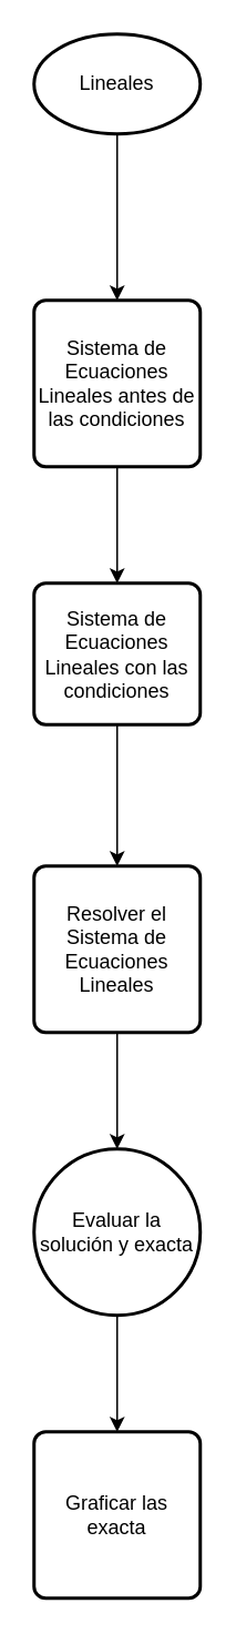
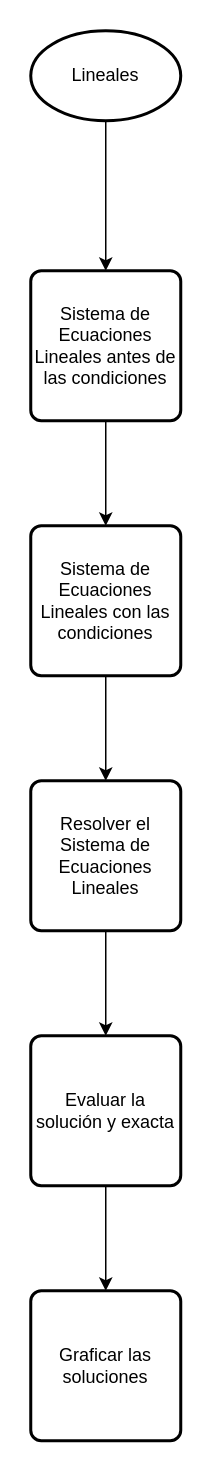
  <mxCell id="0" />
  <mxCell id="1" parent="0" />
  <mxCell id="2" style="edgeStyle=orthogonalEdgeStyle;rounded=0;orthogonalLoop=1;jettySize=auto;html=1;exitX=0.5;exitY=1;exitDx=0;exitDy=0;exitPerimeter=0;entryX=0.5;entryY=0;entryDx=0;entryDy=0;" edge="1" parent="1" source="3" target="5"><mxGeometry relative="1" as="geometry" /></mxCell>
  <mxCell id="3" value="Lineales" style="strokeWidth=2;html=1;shape=mxgraph.flowchart.start_1;whiteSpace=wrap;" vertex="1" parent="1"><mxGeometry x="20" y="20" width="100" height="60" as="geometry" /></mxCell>
  <mxCell id="4" style="edgeStyle=orthogonalEdgeStyle;rounded=0;orthogonalLoop=1;jettySize=auto;html=1;exitX=0.5;exitY=1;exitDx=0;exitDy=0;entryX=0.5;entryY=0;entryDx=0;entryDy=0;" edge="1" parent="1" source="5" target="7"><mxGeometry relative="1" as="geometry" /></mxCell>
  <mxCell id="5" value="Sistema de Ecuaciones Lineales antes de las condiciones" style="rounded=1;whiteSpace=wrap;html=1;absoluteArcSize=1;arcSize=14;strokeWidth=2;" vertex="1" parent="1"><mxGeometry x="20" y="180" width="100" height="100" as="geometry" /></mxCell>
  <mxCell id="6" style="edgeStyle=orthogonalEdgeStyle;rounded=0;orthogonalLoop=1;jettySize=auto;html=1;exitX=0.5;exitY=1;exitDx=0;exitDy=0;" edge="1" parent="1" source="7" target="9"><mxGeometry relative="1" as="geometry" /></mxCell>
- <mxCell id="7" value="Sistema de Ecuaciones Lineales con las condiciones" style="rounded=1;whiteSpace=wrap;html=1;absoluteArcSize=1;arcSize=14;strokeWidth=2;" vertex="1" parent="1"><mxGeometry x="20" y="350" width="100" height="85" as="geometry" /></mxCell>
+ <mxCell id="7" value="Sistema de Ecuaciones Lineales con las condiciones" style="rounded=1;whiteSpace=wrap;html=1;absoluteArcSize=1;arcSize=14;strokeWidth=2;" vertex="1" parent="1"><mxGeometry x="20" y="350" width="100" height="100" as="geometry" /></mxCell>
  <mxCell id="8" style="edgeStyle=orthogonalEdgeStyle;rounded=0;orthogonalLoop=1;jettySize=auto;html=1;exitX=0.5;exitY=1;exitDx=0;exitDy=0;entryX=0.5;entryY=0;entryDx=0;entryDy=0;" edge="1" parent="1" source="9" target="11"><mxGeometry relative="1" as="geometry" /></mxCell>
  <mxCell id="9" value="Resolver el Sistema de Ecuaciones Lineales" style="rounded=1;whiteSpace=wrap;html=1;absoluteArcSize=1;arcSize=14;strokeWidth=2;" vertex="1" parent="1"><mxGeometry x="20" y="520" width="100" height="100" as="geometry" /></mxCell>
  <mxCell id="10" style="edgeStyle=orthogonalEdgeStyle;rounded=0;orthogonalLoop=1;jettySize=auto;html=1;exitX=0.5;exitY=1;exitDx=0;exitDy=0;entryX=0.5;entryY=0;entryDx=0;entryDy=0;" edge="1" parent="1" source="11" target="12"><mxGeometry relative="1" as="geometry" /></mxCell>
- <mxCell id="11" value="Evaluar la solución y exacta" style="ellipse;whiteSpace=wrap;html=1;absoluteArcSize=1;arcSize=14;strokeWidth=2;" vertex="1" parent="1"><mxGeometry x="20" y="690" width="100" height="100" as="geometry" /></mxCell>
- <mxCell id="12" value="Graficar las exacta" style="rounded=1;whiteSpace=wrap;html=1;absoluteArcSize=1;arcSize=14;strokeWidth=2;" vertex="1" parent="1"><mxGeometry x="20" y="860" width="100" height="100" as="geometry" /></mxCell>
+ <mxCell id="11" value="Evaluar la solución y exacta" style="rounded=1;whiteSpace=wrap;html=1;absoluteArcSize=1;arcSize=14;strokeWidth=2;" vertex="1" parent="1"><mxGeometry x="20" y="690" width="100" height="100" as="geometry" /></mxCell>
+ <mxCell id="12" value="Graficar las soluciones" style="rounded=1;whiteSpace=wrap;html=1;absoluteArcSize=1;arcSize=14;strokeWidth=2;" vertex="1" parent="1"><mxGeometry x="20" y="860" width="100" height="100" as="geometry" /></mxCell>
